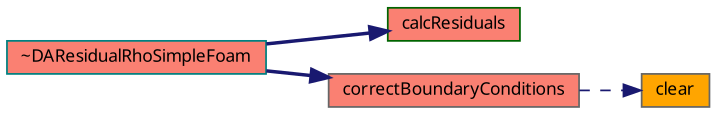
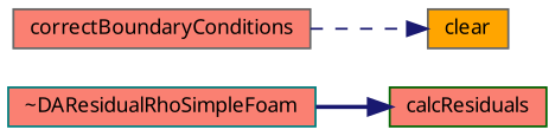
  digraph {
    fontname="Noto Sans"
    rankdir=LR
    node [color=gray40 fillcolor=salmon fontname="Noto Sans" fontsize=10 shape=record style=filled]
    edge [color=midnightblue fontname="Noto Sans" fontsize=10 labelfontname=Helvetica labelfontsize=10 style=bold]
    n1 [color=teal fontcolor=black height=0.2 label="~DAResidualRhoSimpleFoam" width=0.4]
    n2 [color=darkgreen height=0.2 label=calcResiduals width=0.4]
    n3 [height=0.2 label=correctBoundaryConditions width=0.4]
    n4 [fillcolor=orange height=0.2 label=clear width=0.4]
    n1 -> n2
-   n1 -> n3
    n3 -> n4 [style=dashed]
  }
